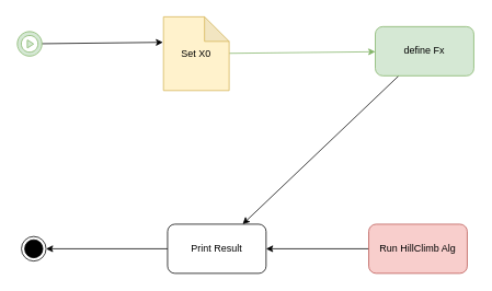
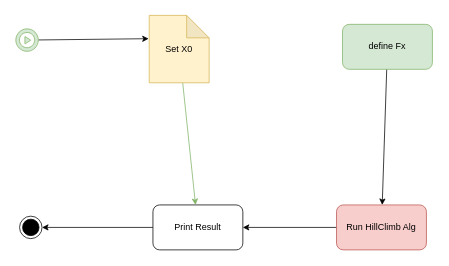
  <mxCell id="0" />
  <mxCell id="1" parent="0" />
- <mxCell id="2" style="edgeStyle=none;rounded=0;orthogonalLoop=1;jettySize=auto;html=1;fillColor=#d5e8d4;strokeColor=#82b366;" edge="1" parent="1" source="3" target="8"><mxGeometry relative="1" as="geometry" /></mxCell>
+ <mxCell id="2" style="edgeStyle=none;rounded=0;orthogonalLoop=1;jettySize=auto;html=1;fillColor=#d5e8d4;strokeColor=#82b366;" edge="1" parent="1" source="3" target="12"><mxGeometry relative="1" as="geometry" /></mxCell>
  <mxCell id="3" value="Set X0" style="shape=note;whiteSpace=wrap;html=1;backgroundOutline=1;darkOpacity=0.05;fillColor=#fff2cc;strokeColor=#d6b656;" vertex="1" parent="1"><mxGeometry x="198" y="20" width="80" height="90" as="geometry" /></mxCell>
  <mxCell id="4" style="edgeStyle=none;rounded=0;orthogonalLoop=1;jettySize=auto;html=1;entryX=-0.009;entryY=0.346;entryDx=0;entryDy=0;entryPerimeter=0;" edge="1" parent="1" source="5" target="3"><mxGeometry relative="1" as="geometry" /></mxCell>
  <mxCell id="5" value="" style="sketch=0;html=1;aspect=fixed;strokeColor=#82b366;shadow=0;fillColor=#d5e8d4;verticalAlign=top;labelPosition=center;verticalLabelPosition=bottom;shape=mxgraph.gcp2.play_start" vertex="1" parent="1"><mxGeometry x="20" y="38" width="30" height="30" as="geometry" /></mxCell>
  <mxCell id="6" value="" style="ellipse;html=1;shape=endState;fillColor=strokeColor;" vertex="1" parent="1"><mxGeometry x="25" y="288" width="30" height="30" as="geometry" /></mxCell>
- <mxCell id="7" style="edgeStyle=none;rounded=0;orthogonalLoop=1;jettySize=auto;html=1;" edge="1" parent="1" source="8" target="12"><mxGeometry relative="1" as="geometry" /></mxCell>
+ <mxCell id="7" style="edgeStyle=none;rounded=0;orthogonalLoop=1;jettySize=auto;html=1;" edge="1" parent="1" source="8" target="10"><mxGeometry relative="1" as="geometry" /></mxCell>
  <mxCell id="8" value="define Fx" style="rounded=1;whiteSpace=wrap;html=1;fillColor=#d5e8d4;strokeColor=#82b366;" vertex="1" parent="1"><mxGeometry x="456" y="32" width="120" height="60" as="geometry" /></mxCell>
  <mxCell id="9" style="edgeStyle=none;rounded=0;orthogonalLoop=1;jettySize=auto;html=1;" edge="1" parent="1" source="10" target="12"><mxGeometry relative="1" as="geometry" /></mxCell>
  <mxCell id="10" value="Run HillClimb Alg" style="rounded=1;whiteSpace=wrap;html=1;fillColor=#f8cecc;strokeColor=#b85450;" vertex="1" parent="1"><mxGeometry x="448" y="273" width="120" height="60" as="geometry" /></mxCell>
  <mxCell id="11" style="edgeStyle=none;rounded=0;orthogonalLoop=1;jettySize=auto;html=1;" edge="1" parent="1" source="12" target="6"><mxGeometry relative="1" as="geometry" /></mxCell>
  <mxCell id="12" value="Print Result" style="rounded=1;whiteSpace=wrap;html=1;" vertex="1" parent="1"><mxGeometry x="203" y="273" width="120" height="60" as="geometry" /></mxCell>
